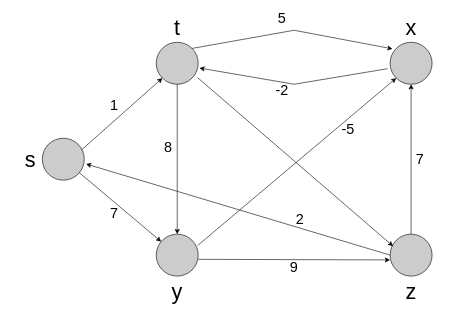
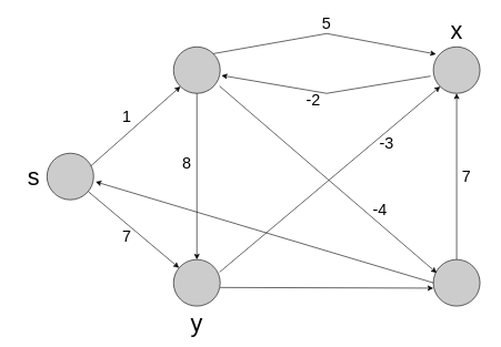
  <mxCell id="0" />
  <mxCell id="1" parent="0" />
  <mxCell id="2" value="" style="ellipse;whiteSpace=wrap;html=1;aspect=fixed;fillColor=#CCCCCC;" vertex="1" parent="1"><mxGeometry x="260" y="70" width="70" height="70" as="geometry" /></mxCell>
  <mxCell id="3" value="" style="ellipse;whiteSpace=wrap;html=1;aspect=fixed;fillColor=#CCCCCC;" vertex="1" parent="1"><mxGeometry x="70" y="230" width="70" height="70" as="geometry" /></mxCell>
  <mxCell id="4" value="" style="ellipse;whiteSpace=wrap;html=1;aspect=fixed;fillColor=#CCCCCC;" vertex="1" parent="1"><mxGeometry x="650" y="70" width="70" height="70" as="geometry" /></mxCell>
  <mxCell id="5" value="" style="ellipse;whiteSpace=wrap;html=1;aspect=fixed;fillColor=#CCCCCC;" vertex="1" parent="1"><mxGeometry x="650" y="390" width="70" height="70" as="geometry" /></mxCell>
  <mxCell id="6" value="" style="ellipse;whiteSpace=wrap;html=1;aspect=fixed;fillColor=#CCCCCC;" vertex="1" parent="1"><mxGeometry x="260" y="390" width="70" height="70" as="geometry" /></mxCell>
  <mxCell id="7" value="" style="endArrow=classic;html=1;rounded=0;exitX=0.943;exitY=0.271;exitDx=0;exitDy=0;exitPerimeter=0;entryX=0;entryY=1;entryDx=0;entryDy=0;" edge="1" parent="1" source="3" target="2"><mxGeometry width="50" height="50" relative="1" as="geometry"><mxPoint x="170" y="220" as="sourcePoint" /><mxPoint x="220" y="170" as="targetPoint" /></mxGeometry></mxCell>
  <mxCell id="8" value="" style="endArrow=classic;html=1;rounded=0;" edge="1" parent="1" source="3" target="6"><mxGeometry width="50" height="50" relative="1" as="geometry"><mxPoint x="150" y="380" as="sourcePoint" /><mxPoint x="200" y="330" as="targetPoint" /></mxGeometry></mxCell>
  <mxCell id="9" value="" style="endArrow=classic;html=1;rounded=0;exitX=0.5;exitY=1;exitDx=0;exitDy=0;entryX=0.5;entryY=0;entryDx=0;entryDy=0;" edge="1" parent="1" source="2" target="6"><mxGeometry width="50" height="50" relative="1" as="geometry"><mxPoint x="340" y="270" as="sourcePoint" /><mxPoint x="330" y="350" as="targetPoint" /></mxGeometry></mxCell>
  <mxCell id="10" value="" style="endArrow=classic;html=1;rounded=0;exitX=0.986;exitY=0.843;exitDx=0;exitDy=0;exitPerimeter=0;entryX=0.071;entryY=0.286;entryDx=0;entryDy=0;entryPerimeter=0;" edge="1" parent="1" source="2" target="5"><mxGeometry width="50" height="50" relative="1" as="geometry"><mxPoint x="410" y="230" as="sourcePoint" /><mxPoint x="460" y="180" as="targetPoint" /></mxGeometry></mxCell>
  <mxCell id="11" value="" style="endArrow=classic;html=1;rounded=0;exitX=0.986;exitY=0.271;exitDx=0;exitDy=0;exitPerimeter=0;entryX=0;entryY=1;entryDx=0;entryDy=0;" edge="1" parent="1" source="6" target="4"><mxGeometry width="50" height="50" relative="1" as="geometry"><mxPoint x="370" y="360" as="sourcePoint" /><mxPoint x="420" y="310" as="targetPoint" /></mxGeometry></mxCell>
  <mxCell id="12" value="" style="endArrow=classic;html=1;rounded=0;exitX=1;exitY=0.6;exitDx=0;exitDy=0;exitPerimeter=0;entryX=0;entryY=0.614;entryDx=0;entryDy=0;entryPerimeter=0;" edge="1" parent="1" source="6" target="5"><mxGeometry width="50" height="50" relative="1" as="geometry"><mxPoint x="430" y="440" as="sourcePoint" /><mxPoint x="480" y="390" as="targetPoint" /></mxGeometry></mxCell>
  <mxCell id="13" value="" style="endArrow=classic;html=1;rounded=0;exitX=0.5;exitY=0;exitDx=0;exitDy=0;entryX=0.5;entryY=1;entryDx=0;entryDy=0;" edge="1" parent="1" source="5" target="4"><mxGeometry width="50" height="50" relative="1" as="geometry"><mxPoint x="740" y="300" as="sourcePoint" /><mxPoint x="790" y="250" as="targetPoint" /></mxGeometry></mxCell>
  <mxCell id="14" value="" style="endArrow=classic;html=1;rounded=0;exitX=1;exitY=0;exitDx=0;exitDy=0;entryX=0.057;entryY=0.157;entryDx=0;entryDy=0;entryPerimeter=0;" edge="1" parent="1" source="2" target="4"><mxGeometry width="50" height="50" relative="1" as="geometry"><mxPoint x="440" y="80" as="sourcePoint" /><mxPoint x="650" y="70" as="targetPoint" /><Array as="points"><mxPoint x="490" y="50" /></Array></mxGeometry></mxCell>
  <mxCell id="15" value="" style="endArrow=classic;html=1;rounded=0;exitX=-0.057;exitY=0.629;exitDx=0;exitDy=0;exitPerimeter=0;entryX=1.029;entryY=0.614;entryDx=0;entryDy=0;entryPerimeter=0;" edge="1" parent="1" source="4" target="2"><mxGeometry width="50" height="50" relative="1" as="geometry"><mxPoint x="500" y="160" as="sourcePoint" /><mxPoint x="550" y="110" as="targetPoint" /><Array as="points"><mxPoint x="490" y="140" /></Array></mxGeometry></mxCell>
  <mxCell id="16" value="" style="endArrow=classic;html=1;rounded=0;exitX=0;exitY=0.5;exitDx=0;exitDy=0;entryX=1.043;entryY=0.614;entryDx=0;entryDy=0;entryPerimeter=0;" edge="1" parent="1" source="5" target="3"><mxGeometry width="50" height="50" relative="1" as="geometry"><mxPoint x="490" y="390" as="sourcePoint" /><mxPoint x="540" y="340" as="targetPoint" /></mxGeometry></mxCell>
- <mxCell id="17" value="&lt;font style=&quot;font-size: 36px;&quot;&gt;t&lt;/font&gt;" style="text;html=1;strokeColor=none;fillColor=none;align=center;verticalAlign=middle;whiteSpace=wrap;rounded=0;" vertex="1" parent="1"><mxGeometry x="265" y="30" width="60" height="30" as="geometry" /></mxCell>
  <mxCell id="18" value="&lt;font style=&quot;font-size: 36px;&quot;&gt;x&lt;/font&gt;" style="text;html=1;strokeColor=none;fillColor=none;align=center;verticalAlign=middle;whiteSpace=wrap;rounded=0;" vertex="1" parent="1"><mxGeometry x="655" y="30" width="60" height="30" as="geometry" /></mxCell>
  <mxCell id="19" value="&lt;font style=&quot;font-size: 36px;&quot;&gt;s&lt;/font&gt;" style="text;html=1;strokeColor=none;fillColor=none;align=center;verticalAlign=middle;whiteSpace=wrap;rounded=0;" vertex="1" parent="1"><mxGeometry y="250" width="60" height="30" as="geometry" x="20" /></mxCell>
  <mxCell id="20" value="&lt;font style=&quot;font-size: 36px;&quot;&gt;y&lt;/font&gt;" style="text;html=1;strokeColor=none;fillColor=none;align=center;verticalAlign=middle;whiteSpace=wrap;rounded=0;" vertex="1" parent="1"><mxGeometry x="265" y="470" width="60" height="30" as="geometry" /></mxCell>
- <mxCell id="21" value="&lt;font style=&quot;font-size: 36px;&quot;&gt;z&lt;/font&gt;" style="text;html=1;strokeColor=none;fillColor=none;align=center;verticalAlign=middle;whiteSpace=wrap;rounded=0;" vertex="1" parent="1"><mxGeometry x="655" y="470" width="60" height="30" as="geometry" /></mxCell>
- <mxCell id="22" value="&lt;font style=&quot;font-size: 24px;&quot;&gt;5&lt;/font&gt;" style="text;html=1;strokeColor=none;fillColor=none;align=center;verticalAlign=middle;whiteSpace=wrap;rounded=0;" vertex="1" parent="1"><mxGeometry x="440" y="15" width="60" height="30" as="geometry" /></mxCell>
+ <mxCell id="22" value="&lt;font style=&quot;font-size: 24px;&quot;&gt;5&lt;/font&gt;" style="text;html=1;strokeColor=none;fillColor=none;align=center;verticalAlign=middle;whiteSpace=wrap;rounded=0;" vertex="1" parent="1"><mxGeometry x="460" y="20" width="60" height="30" as="geometry" /></mxCell>
  <mxCell id="23" value="&lt;font style=&quot;font-size: 24px;&quot;&gt;-2&lt;/font&gt;" style="text;html=1;strokeColor=none;fillColor=none;align=center;verticalAlign=middle;whiteSpace=wrap;rounded=0;" vertex="1" parent="1"><mxGeometry x="440" y="135" width="60" height="30" as="geometry" /></mxCell>
  <mxCell id="24" value="&lt;font style=&quot;font-size: 24px;&quot;&gt;1&lt;/font&gt;" style="text;html=1;strokeColor=none;fillColor=none;align=center;verticalAlign=middle;whiteSpace=wrap;rounded=0;" vertex="1" parent="1"><mxGeometry x="160" y="160" width="60" height="30" as="geometry" /></mxCell>
- <mxCell id="25" value="&lt;font style=&quot;font-size: 24px;&quot;&gt;-5&lt;/font&gt;" style="text;html=1;strokeColor=none;fillColor=none;align=center;verticalAlign=middle;whiteSpace=wrap;rounded=0;" vertex="1" parent="1"><mxGeometry x="550" y="200" width="60" height="30" as="geometry" /></mxCell>
- <mxCell id="26" value="&lt;font style=&quot;font-size: 24px;&quot;&gt;2&lt;/font&gt;" style="text;html=1;strokeColor=none;fillColor=none;align=center;verticalAlign=middle;whiteSpace=wrap;rounded=0;" vertex="1" parent="1"><mxGeometry x="470" y="350" width="60" height="30" as="geometry" /></mxCell>
- <mxCell id="27" value="&lt;font style=&quot;font-size: 24px;&quot;&gt;9&lt;/font&gt;" style="text;html=1;strokeColor=none;fillColor=none;align=center;verticalAlign=middle;whiteSpace=wrap;rounded=0;" vertex="1" parent="1"><mxGeometry x="460" y="430" width="60" height="30" as="geometry" /></mxCell>
+ <mxCell id="25" value="&lt;font style=&quot;font-size: 24px;&quot;&gt;-3&lt;/font&gt;" style="text;html=1;strokeColor=none;fillColor=none;align=center;verticalAlign=middle;whiteSpace=wrap;rounded=0;" vertex="1" parent="1"><mxGeometry x="550" y="200" width="60" height="30" as="geometry" /></mxCell>
  <mxCell id="28" value="&lt;font style=&quot;font-size: 24px;&quot;&gt;7&lt;/font&gt;" style="text;html=1;strokeColor=none;fillColor=none;align=center;verticalAlign=middle;whiteSpace=wrap;rounded=0;" vertex="1" parent="1"><mxGeometry x="160" y="340" width="60" height="30" as="geometry" /></mxCell>
  <mxCell id="29" value="&lt;font style=&quot;font-size: 24px;&quot;&gt;8&lt;/font&gt;" style="text;html=1;strokeColor=none;fillColor=none;align=center;verticalAlign=middle;whiteSpace=wrap;rounded=0;" vertex="1" parent="1"><mxGeometry x="250" y="230" width="60" height="30" as="geometry" /></mxCell>
+ <mxCell id="30" value="&lt;font style=&quot;font-size: 24px;&quot;&gt;-4&lt;/font&gt;" style="text;html=1;strokeColor=none;fillColor=none;align=center;verticalAlign=middle;whiteSpace=wrap;rounded=0;" vertex="1" parent="1"><mxGeometry x="540" y="300" width="60" height="30" as="geometry" /></mxCell>
  <mxCell id="31" value="&lt;font style=&quot;font-size: 24px;&quot;&gt;7&lt;/font&gt;" style="text;html=1;strokeColor=none;fillColor=none;align=center;verticalAlign=middle;whiteSpace=wrap;rounded=0;" vertex="1" parent="1"><mxGeometry x="670" y="250" width="60" height="30" as="geometry" /></mxCell>
